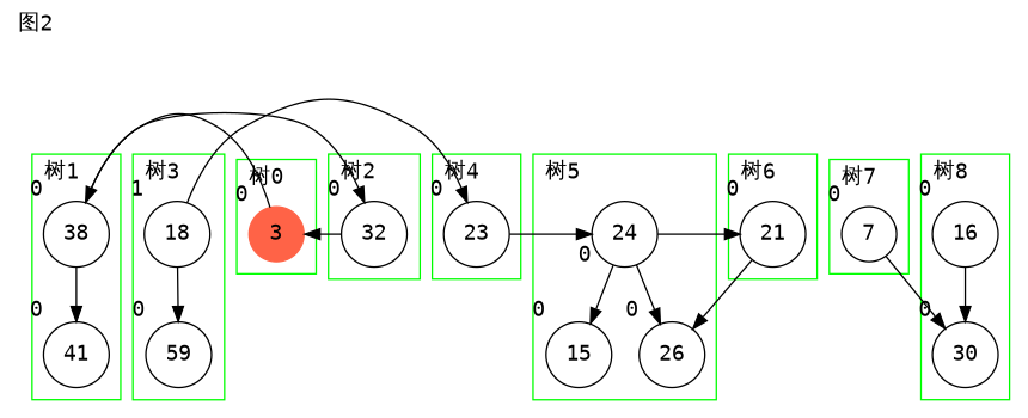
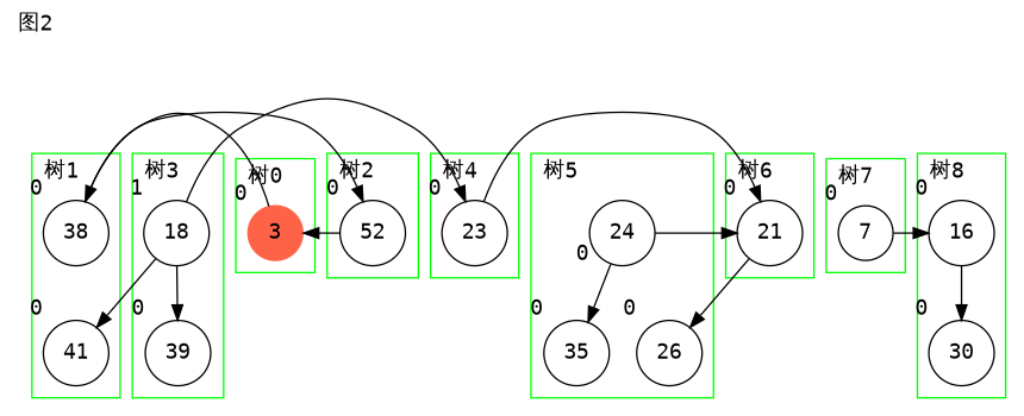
  digraph {
    fontname="DejaVu Sans Mono"
    label="图2"
    labeljust=l
    labelloc=t
    node [fontname="DejaVu Sans Mono" shape=circle xlabel=0]
    edge [fontname="DejaVu Sans Mono" constraint=false]
    n1 [label=38]
    n2 [label=41]
    n3 [color=tomato label=3 style=filled]
-   n4 [label=32]
+   n4 [label=52]
    n5 [label=18 xlabel=1]
-   n6 [label=59]
+   n6 [label=39]
    n7 [label=23]
    n8 [label=24]
-   n9 [label=15]
+   n9 [label=35]
    n10 [label=26]
    n11 [label=21]
    n12 [label=7]
    n13 [label=16]
    n14 [label=30]
    subgraph cluster_1 {
      label="树1"
      pencolor=green
      n1
      n2
    }
    subgraph cluster_2 {
      label="树0"
      pencolor=green
      n3
    }
    subgraph cluster_3 {
      label="树2"
      pencolor=green
      n4
    }
    subgraph cluster_4 {
      label="树3"
      pencolor=green
      n5
      n6
    }
    subgraph cluster_5 {
      label="树4"
      pencolor=green
      n7
    }
    subgraph cluster_6 {
      label="树5"
      pencolor=green
      n8
      n9
      n10
    }
    subgraph cluster_7 {
      label="树6"
      pencolor=green
      n11
    }
    subgraph cluster_8 {
      label="树7"
      pencolor=green
      n12
    }
    subgraph cluster_9 {
      label="树8"
      pencolor=green
      n13
      n14
    }
-   n1 -> n2 [constraint=""]
+   n5 -> n2 [constraint=""]
    n1 -> n4
    n3 -> n1
    n4 -> n3
    n5 -> n6 [constraint=""]
    n5 -> n7
-   n7 -> n8
+   n7 -> n11
    n8 -> n9 [constraint=""]
-   n8 -> n10 [constraint=""]
    n8 -> n11
    n11 -> n10
-   n12 -> n14
+   n12 -> n13
    n13 -> n14 [constraint=""]
  }
